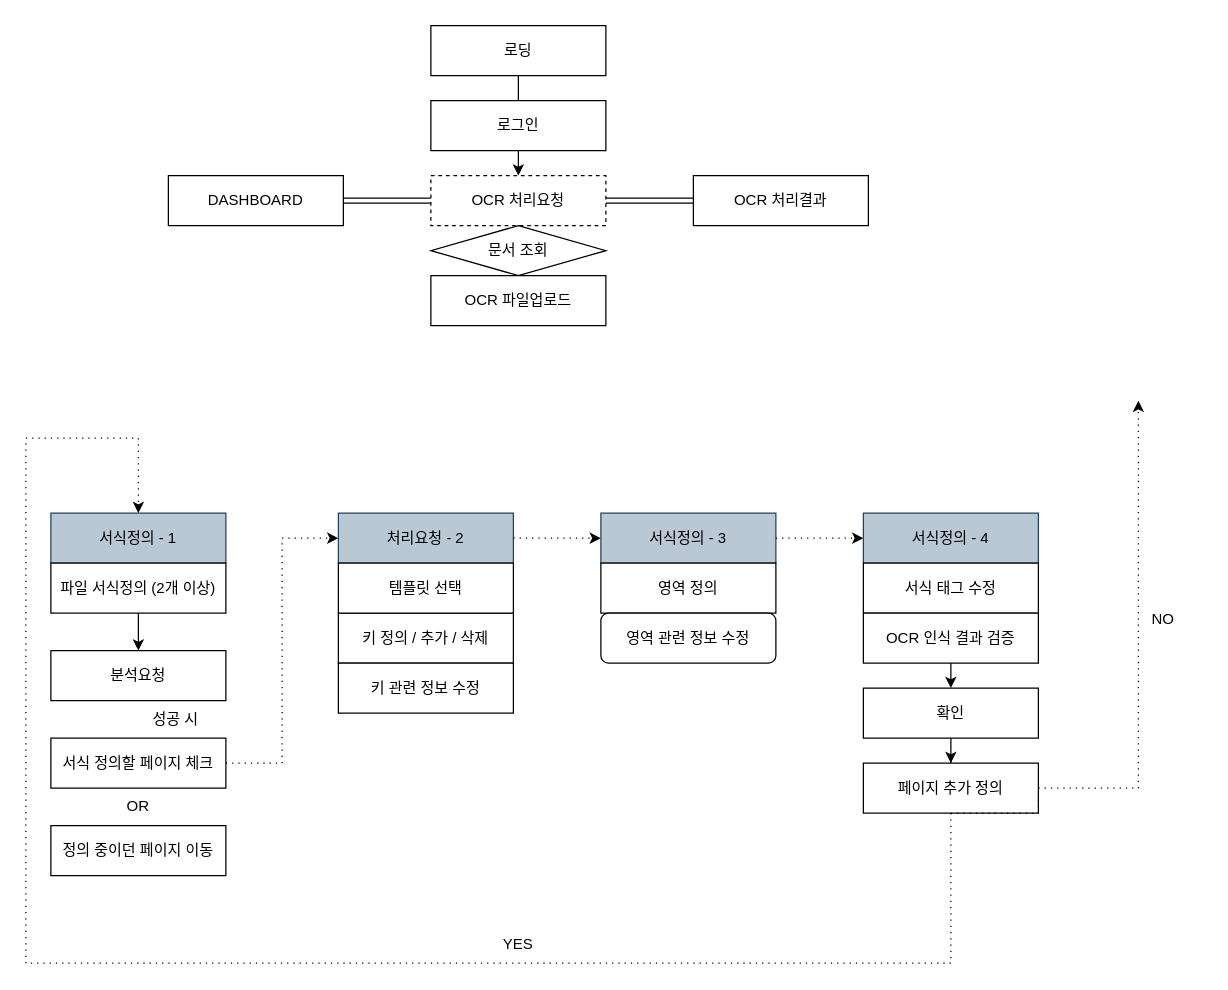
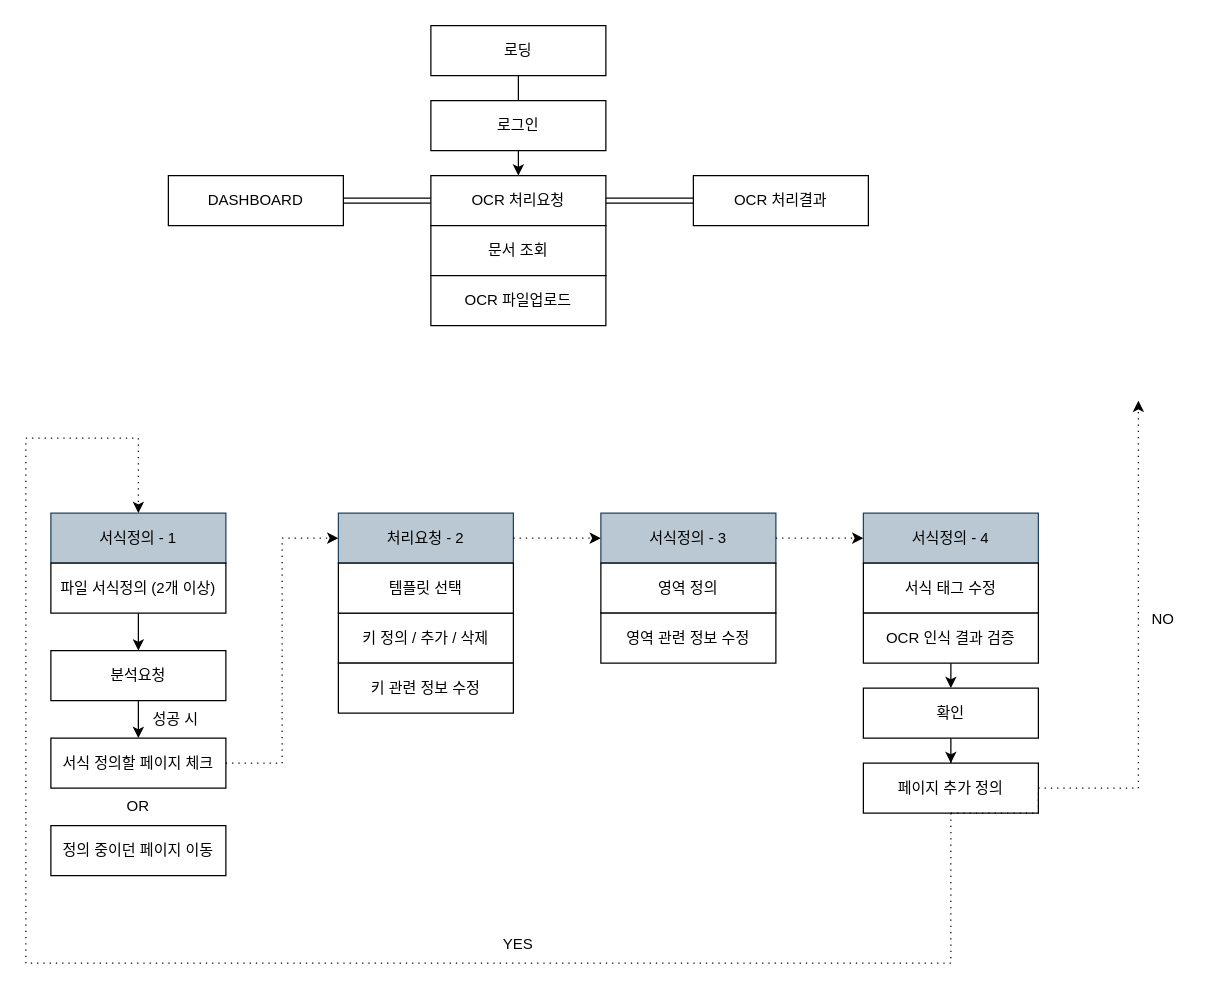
  <mxCell id="0" />
  <mxCell id="1" parent="0" />
  <mxCell id="2" value="" style="edgeStyle=orthogonalEdgeStyle;rounded=0;orthogonalLoop=1;jettySize=auto;html=1;" edge="1" parent="1" source="3" target="7"><mxGeometry relative="1" as="geometry" /></mxCell>
  <mxCell id="3" value="로딩" style="rounded=0;whiteSpace=wrap;html=1;" vertex="1" parent="1"><mxGeometry x="344" y="20" width="140" height="40" as="geometry" /></mxCell>
  <mxCell id="4" value="로그인" style="rounded=0;whiteSpace=wrap;html=1;" vertex="1" parent="1"><mxGeometry x="344" y="80" width="140" height="40" as="geometry" /></mxCell>
  <mxCell id="5" value="" style="edgeStyle=orthogonalEdgeStyle;rounded=0;orthogonalLoop=1;jettySize=auto;html=1;shape=link;" edge="1" parent="1" source="7" target="8"><mxGeometry relative="1" as="geometry" /></mxCell>
  <mxCell id="6" value="" style="edgeStyle=orthogonalEdgeStyle;rounded=0;orthogonalLoop=1;jettySize=auto;html=1;shape=link;" edge="1" parent="1" source="7" target="9"><mxGeometry relative="1" as="geometry" /></mxCell>
- <mxCell id="7" value="OCR 처리요청" style="rounded=0;whiteSpace=wrap;html=1;dashed=1;" vertex="1" parent="1"><mxGeometry x="344" y="140" width="140" height="40" as="geometry" /></mxCell>
+ <mxCell id="7" value="OCR 처리요청" style="rounded=0;whiteSpace=wrap;html=1;" vertex="1" parent="1"><mxGeometry x="344" y="140" width="140" height="40" as="geometry" /></mxCell>
  <mxCell id="8" value="DASHBOARD" style="rounded=0;whiteSpace=wrap;html=1;" vertex="1" parent="1"><mxGeometry x="134" y="140" width="140" height="40" as="geometry" /></mxCell>
  <mxCell id="9" value="OCR 처리결과" style="rounded=0;whiteSpace=wrap;html=1;" vertex="1" parent="1"><mxGeometry x="554" y="140" width="140" height="40" as="geometry" /></mxCell>
- <mxCell id="10" value="문서 조회" style="rhombus;whiteSpace=wrap;html=1;" vertex="1" parent="1"><mxGeometry x="344" y="180" width="140" height="40" as="geometry" /></mxCell>
+ <mxCell id="10" value="문서 조회" style="rounded=0;whiteSpace=wrap;html=1;" vertex="1" parent="1"><mxGeometry x="344" y="180" width="140" height="40" as="geometry" /></mxCell>
  <mxCell id="11" value="OCR 파일업로드" style="rounded=0;whiteSpace=wrap;html=1;" vertex="1" parent="1"><mxGeometry x="344" y="220" width="140" height="40" as="geometry" /></mxCell>
  <mxCell id="12" value="서식정의 - 1" style="rounded=0;whiteSpace=wrap;html=1;fillColor=#bac8d3;strokeColor=#23445d;" vertex="1" parent="1"><mxGeometry x="40" y="410" width="140" height="40" as="geometry" /></mxCell>
  <mxCell id="13" value="파일 서식정의 (2개 이상)" style="rounded=0;whiteSpace=wrap;html=1;" vertex="1" parent="1"><mxGeometry x="40" y="450" width="140" height="40" as="geometry" /></mxCell>
  <mxCell id="14" value="분석요청" style="rounded=0;whiteSpace=wrap;html=1;" vertex="1" parent="1"><mxGeometry x="40" y="520" width="140" height="40" as="geometry" /></mxCell>
  <mxCell id="15" value="서식 정의할 페이지 체크" style="rounded=0;whiteSpace=wrap;html=1;" vertex="1" parent="1"><mxGeometry x="40" y="590" width="140" height="40" as="geometry" /></mxCell>
  <mxCell id="16" value="" style="endArrow=classic;html=1;rounded=0;exitX=0.5;exitY=1;exitDx=0;exitDy=0;entryX=0.5;entryY=0;entryDx=0;entryDy=0;" edge="1" parent="1" source="13" target="14"><mxGeometry width="50" height="50" relative="1" as="geometry"><mxPoint x="390" y="410" as="sourcePoint" /><mxPoint x="440" y="360" as="targetPoint" /></mxGeometry></mxCell>
+ <mxCell id="17" value="" style="endArrow=classic;html=1;rounded=0;exitX=0.5;exitY=1;exitDx=0;exitDy=0;entryX=0.5;entryY=0;entryDx=0;entryDy=0;" edge="1" parent="1" source="14" target="15"><mxGeometry width="50" height="50" relative="1" as="geometry"><mxPoint x="120" y="500" as="sourcePoint" /><mxPoint x="120" y="530" as="targetPoint" /></mxGeometry></mxCell>
  <mxCell id="18" value="성공 시" style="text;html=1;strokeColor=none;fillColor=none;align=center;verticalAlign=middle;whiteSpace=wrap;rounded=0;" vertex="1" parent="1"><mxGeometry x="110" y="560" width="60" height="30" as="geometry" /></mxCell>
  <mxCell id="19" value="" style="edgeStyle=orthogonalEdgeStyle;rounded=0;orthogonalLoop=1;jettySize=auto;html=1;entryX=0;entryY=0.5;entryDx=0;entryDy=0;exitX=1;exitY=0.5;exitDx=0;exitDy=0;dashed=1;dashPattern=1 4;" edge="1" parent="1" source="15" target="22"><mxGeometry relative="1" as="geometry"><mxPoint x="330" y="680" as="targetPoint" /></mxGeometry></mxCell>
  <mxCell id="20" value="정의 중이던 페이지 이동" style="rounded=0;whiteSpace=wrap;html=1;" vertex="1" parent="1"><mxGeometry x="40" y="660" width="140" height="40" as="geometry" /></mxCell>
  <mxCell id="21" value="OR" style="text;html=1;strokeColor=none;fillColor=none;align=center;verticalAlign=middle;whiteSpace=wrap;rounded=0;" vertex="1" parent="1"><mxGeometry x="80" y="630" width="60" height="30" as="geometry" /></mxCell>
  <mxCell id="22" value="처리요청 - 2" style="rounded=0;whiteSpace=wrap;html=1;fillColor=#bac8d3;strokeColor=#23445d;" vertex="1" parent="1"><mxGeometry x="270" y="410" width="140" height="40" as="geometry" /></mxCell>
  <mxCell id="23" value="키 정의 / 추가 / 삭제" style="rounded=0;whiteSpace=wrap;html=1;" vertex="1" parent="1"><mxGeometry x="270" y="490" width="140" height="40" as="geometry" /></mxCell>
  <mxCell id="24" value="템플릿 선택" style="rounded=0;whiteSpace=wrap;html=1;" vertex="1" parent="1"><mxGeometry x="270" y="450" width="140" height="40" as="geometry" /></mxCell>
  <mxCell id="25" value="키 관련 정보 수정" style="rounded=0;whiteSpace=wrap;html=1;" vertex="1" parent="1"><mxGeometry x="270" y="530" width="140" height="40" as="geometry" /></mxCell>
  <mxCell id="26" value="" style="edgeStyle=orthogonalEdgeStyle;rounded=0;orthogonalLoop=1;jettySize=auto;html=1;exitX=1;exitY=0.5;exitDx=0;exitDy=0;dashed=1;dashPattern=1 4;entryX=0;entryY=0.5;entryDx=0;entryDy=0;" edge="1" parent="1" source="22" target="27"><mxGeometry relative="1" as="geometry"><mxPoint x="420" y="434.5" as="sourcePoint" /><mxPoint x="490" y="424.5" as="targetPoint" /><Array as="points"><mxPoint x="470" y="430" /><mxPoint x="470" y="430" /></Array></mxGeometry></mxCell>
  <mxCell id="27" value="서식정의 - 3" style="rounded=0;whiteSpace=wrap;html=1;fillColor=#bac8d3;strokeColor=#23445d;" vertex="1" parent="1"><mxGeometry x="480" y="410" width="140" height="40" as="geometry" /></mxCell>
  <mxCell id="28" value="영역 정의" style="rounded=0;whiteSpace=wrap;html=1;" vertex="1" parent="1"><mxGeometry x="480" y="450" width="140" height="40" as="geometry" /></mxCell>
- <mxCell id="29" value="영역 관련 정보 수정" style="whiteSpace=wrap;html=1;rounded=1;" vertex="1" parent="1"><mxGeometry x="480" y="490" width="140" height="40" as="geometry" /></mxCell>
+ <mxCell id="29" value="영역 관련 정보 수정" style="rounded=0;whiteSpace=wrap;html=1;" vertex="1" parent="1"><mxGeometry x="480" y="490" width="140" height="40" as="geometry" /></mxCell>
  <mxCell id="30" value="" style="edgeStyle=orthogonalEdgeStyle;rounded=0;orthogonalLoop=1;jettySize=auto;html=1;exitX=1;exitY=0.5;exitDx=0;exitDy=0;dashed=1;dashPattern=1 4;entryX=0;entryY=0.5;entryDx=0;entryDy=0;" edge="1" parent="1" target="31"><mxGeometry relative="1" as="geometry"><mxPoint x="620" y="430" as="sourcePoint" /><mxPoint x="700" y="424.5" as="targetPoint" /><Array as="points"><mxPoint x="680" y="430" /><mxPoint x="680" y="430" /></Array></mxGeometry></mxCell>
  <mxCell id="31" value="서식정의 - 4" style="rounded=0;whiteSpace=wrap;html=1;fillColor=#bac8d3;strokeColor=#23445d;" vertex="1" parent="1"><mxGeometry x="690" y="410" width="140" height="40" as="geometry" /></mxCell>
  <mxCell id="32" value="서식 태그 수정" style="rounded=0;whiteSpace=wrap;html=1;" vertex="1" parent="1"><mxGeometry x="690" y="450" width="140" height="40" as="geometry" /></mxCell>
  <mxCell id="33" value="OCR 인식 결과 검증" style="rounded=0;whiteSpace=wrap;html=1;" vertex="1" parent="1"><mxGeometry x="690" y="490" width="140" height="40" as="geometry" /></mxCell>
  <mxCell id="34" style="edgeStyle=orthogonalEdgeStyle;rounded=0;orthogonalLoop=1;jettySize=auto;html=1;entryX=0.5;entryY=0;entryDx=0;entryDy=0;" edge="1" parent="1" source="35" target="37"><mxGeometry relative="1" as="geometry" /></mxCell>
  <mxCell id="35" value="확인" style="rounded=0;whiteSpace=wrap;html=1;" vertex="1" parent="1"><mxGeometry x="690" y="550" width="140" height="40" as="geometry" /></mxCell>
  <mxCell id="36" value="" style="endArrow=classic;html=1;rounded=0;entryX=0.5;entryY=0;entryDx=0;entryDy=0;" edge="1" parent="1" target="35"><mxGeometry width="50" height="50" relative="1" as="geometry"><mxPoint x="760" y="530" as="sourcePoint" /><mxPoint x="810" y="480" as="targetPoint" /></mxGeometry></mxCell>
  <mxCell id="37" value="페이지 추가 정의" style="rounded=0;whiteSpace=wrap;html=1;" vertex="1" parent="1"><mxGeometry x="690" y="610" width="140" height="40" as="geometry" /></mxCell>
  <mxCell id="38" value="YES" style="text;html=1;strokeColor=none;fillColor=none;align=center;verticalAlign=middle;whiteSpace=wrap;rounded=0;" vertex="1" parent="1"><mxGeometry x="384" y="740" width="60" height="30" as="geometry" /></mxCell>
  <mxCell id="39" value="" style="edgeStyle=orthogonalEdgeStyle;rounded=0;orthogonalLoop=1;jettySize=auto;html=1;exitX=0.5;exitY=1;exitDx=0;exitDy=0;dashed=1;dashPattern=1 4;entryX=0.5;entryY=0;entryDx=0;entryDy=0;" edge="1" parent="1" source="37" target="12"><mxGeometry relative="1" as="geometry"><mxPoint x="630" y="440" as="sourcePoint" /><mxPoint x="700" y="440" as="targetPoint" /><Array as="points"><mxPoint x="760" y="770" /><mxPoint x="20" y="770" /><mxPoint x="20" y="350" /><mxPoint x="110" y="350" /></Array></mxGeometry></mxCell>
  <mxCell id="40" value="" style="edgeStyle=orthogonalEdgeStyle;rounded=0;orthogonalLoop=1;jettySize=auto;html=1;exitX=0.5;exitY=1;exitDx=0;exitDy=0;dashed=1;dashPattern=1 4;" edge="1" parent="1" source="37"><mxGeometry relative="1" as="geometry"><mxPoint x="630" y="440" as="sourcePoint" /><mxPoint x="910" y="320" as="targetPoint" /><Array as="points"><mxPoint x="830" y="650" /><mxPoint x="830" y="630" /><mxPoint x="910" y="630" /><mxPoint x="910" y="320" /></Array></mxGeometry></mxCell>
  <mxCell id="41" value="NO" style="text;html=1;strokeColor=none;fillColor=none;align=center;verticalAlign=middle;whiteSpace=wrap;rounded=0;" vertex="1" parent="1"><mxGeometry x="900" y="480" width="60" height="30" as="geometry" /></mxCell>
